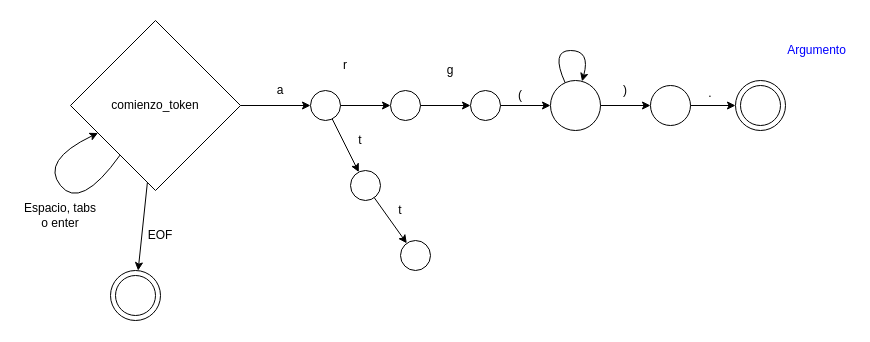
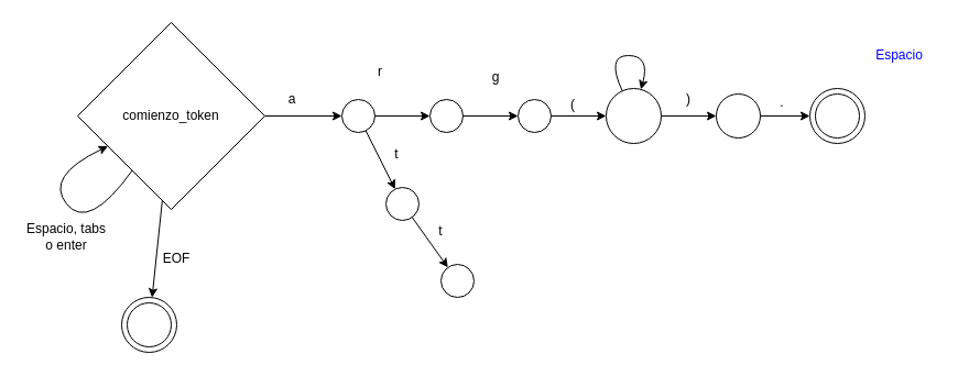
  <mxCell id="0" />
  <mxCell id="1" parent="0" />
  <mxCell id="2" value="" style="curved=1;endArrow=classic;html=1;rounded=0;" parent="1" source="13" target="13" edge="1"><mxGeometry width="50" height="50" relative="1" as="geometry"><mxPoint x="590" y="0" as="sourcePoint" /><mxPoint x="540" y="50" as="targetPoint" /><Array as="points"><mxPoint x="550" y="50" /><mxPoint x="590" y="50" /></Array></mxGeometry></mxCell>
  <mxCell id="3" value="comienzo_token" style="rhombus;whiteSpace=wrap;html=1;aspect=fixed;" parent="1" vertex="1"><mxGeometry x="70" y="20" width="170" height="170" as="geometry" /></mxCell>
  <mxCell id="4" value="" style="endArrow=classic;html=1;rounded=0;" parent="1" source="3" target="5" edge="1"><mxGeometry width="50" height="50" relative="1" as="geometry"><mxPoint x="180" y="180" as="sourcePoint" /><mxPoint x="350" y="80" as="targetPoint" /></mxGeometry></mxCell>
  <mxCell id="5" value="" style="ellipse;whiteSpace=wrap;html=1;aspect=fixed;" parent="1" vertex="1"><mxGeometry x="310" y="90" width="30" height="30" as="geometry" /></mxCell>
  <mxCell id="6" value="" style="ellipse;whiteSpace=wrap;html=1;aspect=fixed;" parent="1" vertex="1"><mxGeometry x="390" y="90" width="30" height="30" as="geometry" /></mxCell>
  <mxCell id="7" value="" style="endArrow=classic;html=1;rounded=0;" parent="1" source="5" target="6" edge="1"><mxGeometry width="50" height="50" relative="1" as="geometry"><mxPoint x="238.769" y="140.584" as="sourcePoint" /><mxPoint x="370.222" y="117.57" as="targetPoint" /></mxGeometry></mxCell>
  <mxCell id="8" value="" style="ellipse;whiteSpace=wrap;html=1;aspect=fixed;" parent="1" vertex="1"><mxGeometry x="470" y="90" width="30" height="30" as="geometry" /></mxCell>
  <mxCell id="9" value="" style="endArrow=classic;html=1;rounded=0;" parent="1" source="6" target="8" edge="1"><mxGeometry width="50" height="50" relative="1" as="geometry"><mxPoint x="520" y="60" as="sourcePoint" /><mxPoint x="490" y="115" as="targetPoint" /></mxGeometry></mxCell>
- <mxCell id="10" value="a" style="text;html=1;strokeColor=none;fillColor=none;align=center;verticalAlign=middle;whiteSpace=wrap;rounded=0;" parent="1" vertex="1"><mxGeometry x="270" y="80" width="20" height="20" as="geometry" /></mxCell>
+ <mxCell id="10" value="a" style="text;html=1;strokeColor=none;fillColor=none;align=center;verticalAlign=middle;whiteSpace=wrap;rounded=0;" parent="1" vertex="1"><mxGeometry x="255" y="80" width="20" height="20" as="geometry" /></mxCell>
  <mxCell id="11" value="r" style="text;html=1;strokeColor=none;fillColor=none;align=center;verticalAlign=middle;whiteSpace=wrap;rounded=0;" parent="1" vertex="1"><mxGeometry x="335" y="55" width="20" height="20" as="geometry" /></mxCell>
  <mxCell id="12" value="g" style="text;html=1;strokeColor=none;fillColor=none;align=center;verticalAlign=middle;whiteSpace=wrap;rounded=0;" parent="1" vertex="1"><mxGeometry x="440" y="60" width="20" height="20" as="geometry" /></mxCell>
  <mxCell id="13" value="" style="ellipse;whiteSpace=wrap;html=1;aspect=fixed;" parent="1" vertex="1"><mxGeometry x="550" y="80" width="50" height="50" as="geometry" /></mxCell>
  <mxCell id="14" value="" style="endArrow=classic;html=1;rounded=0;" parent="1" source="8" target="13" edge="1"><mxGeometry width="50" height="50" relative="1" as="geometry"><mxPoint x="350" y="115" as="sourcePoint" /><mxPoint x="400" y="115" as="targetPoint" /></mxGeometry></mxCell>
  <mxCell id="15" value="(" style="text;html=1;strokeColor=none;fillColor=none;align=center;verticalAlign=middle;whiteSpace=wrap;rounded=0;" parent="1" vertex="1"><mxGeometry x="510" y="80" width="20" height="30" as="geometry" /></mxCell>
  <mxCell id="16" value="" style="endArrow=classic;html=1;rounded=0;" parent="1" source="13" target="17" edge="1"><mxGeometry width="50" height="50" relative="1" as="geometry"><mxPoint x="630" y="104.5" as="sourcePoint" /><mxPoint x="640" y="105" as="targetPoint" /></mxGeometry></mxCell>
  <mxCell id="17" value="" style="ellipse;whiteSpace=wrap;html=1;aspect=fixed;" parent="1" vertex="1"><mxGeometry x="650" y="85" width="40" height="40" as="geometry" /></mxCell>
  <mxCell id="18" value=")" style="text;html=1;strokeColor=none;fillColor=none;align=center;verticalAlign=middle;whiteSpace=wrap;rounded=0;" parent="1" vertex="1"><mxGeometry x="615" y="75" width="20" height="30" as="geometry" /></mxCell>
  <mxCell id="19" value="" style="ellipse;whiteSpace=wrap;html=1;aspect=fixed;" parent="1" vertex="1"><mxGeometry x="740" y="85" width="40" height="40" as="geometry" /></mxCell>
  <mxCell id="20" value="" style="ellipse;whiteSpace=wrap;html=1;aspect=fixed;fillColor=none;" parent="1" vertex="1"><mxGeometry x="735" y="80" width="50" height="50" as="geometry" /></mxCell>
  <mxCell id="21" value="" style="endArrow=classic;html=1;rounded=0;" parent="1" source="17" target="20" edge="1"><mxGeometry width="50" height="50" relative="1" as="geometry"><mxPoint x="650" y="150" as="sourcePoint" /><mxPoint x="700" y="150" as="targetPoint" /></mxGeometry></mxCell>
  <mxCell id="22" value="." style="text;html=1;strokeColor=none;fillColor=none;align=center;verticalAlign=middle;whiteSpace=wrap;rounded=0;" parent="1" vertex="1"><mxGeometry x="700" y="85" width="20" height="15" as="geometry" /></mxCell>
  <mxCell id="23" value="" style="ellipse;whiteSpace=wrap;html=1;aspect=fixed;" parent="1" vertex="1"><mxGeometry x="350" y="170" width="30" height="30" as="geometry" /></mxCell>
  <mxCell id="24" value="" style="endArrow=classic;html=1;rounded=0;" parent="1" source="5" target="23" edge="1"><mxGeometry width="50" height="50" relative="1" as="geometry"><mxPoint x="345" y="140" as="sourcePoint" /><mxPoint x="395" y="140" as="targetPoint" /></mxGeometry></mxCell>
  <mxCell id="25" value="t" style="text;html=1;strokeColor=none;fillColor=none;align=center;verticalAlign=middle;whiteSpace=wrap;rounded=0;" parent="1" vertex="1"><mxGeometry x="350" y="130" width="20" height="20" as="geometry" /></mxCell>
  <mxCell id="26" value="" style="ellipse;whiteSpace=wrap;html=1;aspect=fixed;" parent="1" vertex="1"><mxGeometry x="400" y="240" width="30" height="30" as="geometry" /></mxCell>
  <mxCell id="27" value="" style="endArrow=classic;html=1;rounded=0;" parent="1" source="23" target="26" edge="1"><mxGeometry width="50" height="50" relative="1" as="geometry"><mxPoint x="340.974" y="128.759" as="sourcePoint" /><mxPoint x="368.908" y="191.293" as="targetPoint" /></mxGeometry></mxCell>
  <mxCell id="28" value="t" style="text;html=1;strokeColor=none;fillColor=none;align=center;verticalAlign=middle;whiteSpace=wrap;rounded=0;" parent="1" vertex="1"><mxGeometry x="390" y="200" width="20" height="20" as="geometry" /></mxCell>
- <mxCell id="29" value="Argumento" style="text;html=1;strokeColor=none;fillColor=none;align=center;verticalAlign=middle;whiteSpace=wrap;rounded=0;fontColor=#0000FF;" parent="1" vertex="1"><mxGeometry x="785" y="40" width="62.5" height="20" as="geometry" /></mxCell>
+ <mxCell id="29" value="Espacio" style="text;html=1;strokeColor=none;fillColor=none;align=center;verticalAlign=middle;whiteSpace=wrap;rounded=0;fontColor=#0000FF;" parent="1" vertex="1"><mxGeometry x="785" y="40" width="62.5" height="20" as="geometry" /></mxCell>
  <mxCell id="30" value="" style="curved=1;endArrow=classic;html=1;rounded=0;" edge="1" parent="1" source="3" target="3"><mxGeometry width="50" height="50" relative="1" as="geometry"><mxPoint x="10" y="235" as="sourcePoint" /><mxPoint x="60" y="185" as="targetPoint" /><Array as="points"><mxPoint x="80" y="210" /><mxPoint x="40" y="160" /></Array></mxGeometry></mxCell>
  <mxCell id="31" value="Espacio, tabs o enter" style="text;html=1;strokeColor=none;fillColor=none;align=center;verticalAlign=middle;whiteSpace=wrap;rounded=0;" vertex="1" parent="1"><mxGeometry x="20" y="200" width="80" height="30" as="geometry" /></mxCell>
  <mxCell id="32" value="" style="ellipse;whiteSpace=wrap;html=1;aspect=fixed;" vertex="1" parent="1"><mxGeometry x="115" y="275" width="40" height="40" as="geometry" /></mxCell>
  <mxCell id="33" value="" style="ellipse;whiteSpace=wrap;html=1;aspect=fixed;fillColor=none;" vertex="1" parent="1"><mxGeometry x="110" y="270" width="50" height="50" as="geometry" /></mxCell>
  <mxCell id="34" value="" style="endArrow=classic;html=1;rounded=0;" edge="1" parent="1" source="3" target="33"><mxGeometry width="50" height="50" relative="1" as="geometry"><mxPoint x="229.998" y="228.416" as="sourcePoint" /><mxPoint x="256.582" y="281.584" as="targetPoint" /></mxGeometry></mxCell>
  <mxCell id="35" value="EOF" style="text;html=1;strokeColor=none;fillColor=none;align=center;verticalAlign=middle;whiteSpace=wrap;rounded=0;" vertex="1" parent="1"><mxGeometry x="140" y="220" width="40" height="30" as="geometry" /></mxCell>
